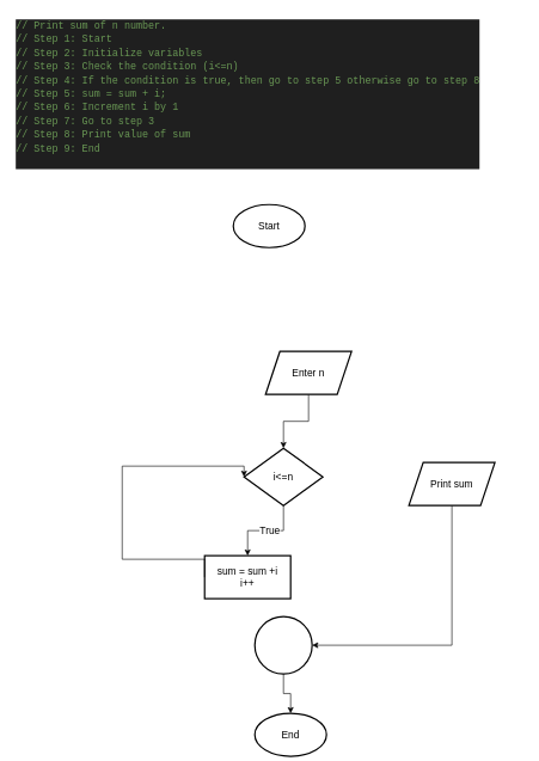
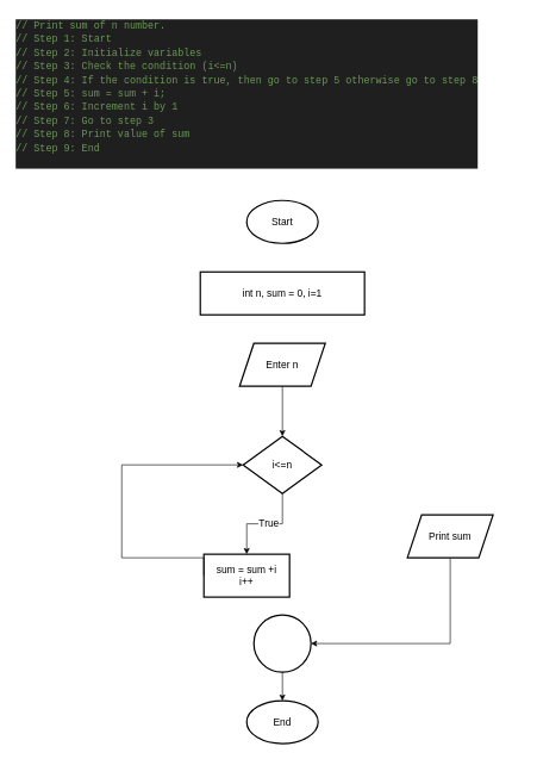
  <mxCell id="0" />
  <mxCell id="1" parent="0" />
  <mxCell id="2" value="&lt;div style=&quot;color: rgb(204, 204, 204); background-color: rgb(31, 31, 31); font-family: Consolas, &amp;quot;Courier New&amp;quot;, monospace; font-weight: normal; line-height: 19px; white-space: pre;&quot;&gt;&lt;div&gt;&lt;span style=&quot;color: #6a9955;&quot;&gt;// Print sum of n number.&lt;/span&gt;&lt;/div&gt;&lt;div&gt;&lt;span style=&quot;color: #6a9955;&quot;&gt;// Step 1: Start&lt;/span&gt;&lt;/div&gt;&lt;div&gt;&lt;span style=&quot;color: #6a9955;&quot;&gt;// Step 2: Initialize variables&lt;/span&gt;&lt;/div&gt;&lt;div&gt;&lt;span style=&quot;color: #6a9955;&quot;&gt;// Step 3: Check the condition (i&amp;lt;=n)&lt;/span&gt;&lt;/div&gt;&lt;div&gt;&lt;span style=&quot;color: #6a9955;&quot;&gt;// Step 4: If the condition is true, then go to step 5 otherwise go to step 8&lt;/span&gt;&lt;/div&gt;&lt;div&gt;&lt;span style=&quot;color: #6a9955;&quot;&gt;// Step 5: sum = sum + i;&lt;/span&gt;&lt;/div&gt;&lt;div&gt;&lt;span style=&quot;color: #6a9955;&quot;&gt;// Step 6: Increment i by 1&lt;/span&gt;&lt;/div&gt;&lt;div&gt;&lt;span style=&quot;color: #6a9955;&quot;&gt;// Step 7: Go to step 3&lt;/span&gt;&lt;/div&gt;&lt;div&gt;&lt;span style=&quot;color: #6a9955;&quot;&gt;// Step 8: Print value of sum&lt;/span&gt;&lt;/div&gt;&lt;div&gt;&lt;span style=&quot;color: #6a9955;&quot;&gt;// Step 9: End&lt;/span&gt;&lt;/div&gt;&lt;br&gt;&lt;/div&gt;" style="text;whiteSpace=wrap;html=1;fontSize=14;" vertex="1" parent="1"><mxGeometry x="20" y="20" width="710" height="230" as="geometry" /></mxCell>
- <mxCell id="3" value="Start" style="strokeWidth=2;html=1;shape=mxgraph.flowchart.start_1;whiteSpace=wrap;fontSize=14;" vertex="1" parent="1"><mxGeometry x="325" y="285" width="100" height="60" as="geometry" /></mxCell>
- <mxCell id="4" value="End" style="strokeWidth=2;html=1;shape=mxgraph.flowchart.start_1;whiteSpace=wrap;fontSize=14;" vertex="1" parent="1"><mxGeometry x="355" y="995" width="100" height="60" as="geometry" /></mxCell>
+ <mxCell id="3" value="Start" style="strokeWidth=2;html=1;shape=mxgraph.flowchart.start_1;whiteSpace=wrap;fontSize=14;" vertex="1" parent="1"><mxGeometry x="345" y="280" width="100" height="60" as="geometry" /></mxCell>
+ <mxCell id="4" value="End" style="strokeWidth=2;html=1;shape=mxgraph.flowchart.start_1;whiteSpace=wrap;fontSize=14;" vertex="1" parent="1"><mxGeometry x="345" y="980" width="100" height="60" as="geometry" /></mxCell>
+ <mxCell id="5" value="int n, sum = 0, i=1" style="whiteSpace=wrap;html=1;strokeWidth=2;fontSize=14;" vertex="1" parent="1"><mxGeometry x="280" y="380" width="230" height="60" as="geometry" /></mxCell>
  <mxCell id="6" value="" style="edgeStyle=orthogonalEdgeStyle;rounded=0;orthogonalLoop=1;jettySize=auto;html=1;fontSize=14;" edge="1" parent="1" source="7" target="10"><mxGeometry relative="1" as="geometry" /></mxCell>
- <mxCell id="7" value="Enter n" style="shape=parallelogram;perimeter=parallelogramPerimeter;whiteSpace=wrap;html=1;fixedSize=1;strokeWidth=2;fontSize=14;" vertex="1" parent="1"><mxGeometry x="370" y="490" width="120" height="60" as="geometry" /></mxCell>
+ <mxCell id="7" value="Enter n" style="shape=parallelogram;perimeter=parallelogramPerimeter;whiteSpace=wrap;html=1;fixedSize=1;strokeWidth=2;fontSize=14;" vertex="1" parent="1"><mxGeometry x="335" y="480" width="120" height="60" as="geometry" /></mxCell>
  <mxCell id="8" value="" style="edgeStyle=orthogonalEdgeStyle;rounded=0;orthogonalLoop=1;jettySize=auto;html=1;fontSize=14;" edge="1" parent="1" source="10" target="11"><mxGeometry relative="1" as="geometry" /></mxCell>
  <mxCell id="9" value="True" style="edgeLabel;html=1;align=center;verticalAlign=middle;resizable=0;points=[];fontSize=14;" vertex="1" connectable="0" parent="8"><mxGeometry x="-0.087" y="-1" relative="1" as="geometry"><mxPoint as="offset" /></mxGeometry></mxCell>
- <mxCell id="10" value="i&amp;lt;=n" style="rhombus;whiteSpace=wrap;html=1;strokeWidth=2;fontSize=14;" vertex="1" parent="1"><mxGeometry x="340" y="625" width="110" height="80" as="geometry" /></mxCell>
+ <mxCell id="10" value="i&amp;lt;=n" style="rhombus;whiteSpace=wrap;html=1;strokeWidth=2;fontSize=14;" vertex="1" parent="1"><mxGeometry x="340" y="610" width="110" height="80" as="geometry" /></mxCell>
  <mxCell id="11" value="sum = sum +i&lt;div&gt;i++&lt;/div&gt;" style="whiteSpace=wrap;html=1;strokeWidth=2;fontSize=14;" vertex="1" parent="1"><mxGeometry x="285" y="775" width="120" height="60" as="geometry" /></mxCell>
  <mxCell id="12" value="" style="edgeStyle=orthogonalEdgeStyle;rounded=0;orthogonalLoop=1;jettySize=auto;html=1;fontSize=14;" edge="1" parent="1" source="13" target="16"><mxGeometry relative="1" as="geometry"><Array as="points"><mxPoint x="630" y="900" /></Array></mxGeometry></mxCell>
- <mxCell id="13" value="Print sum" style="shape=parallelogram;perimeter=parallelogramPerimeter;whiteSpace=wrap;html=1;fixedSize=1;strokeWidth=2;fontSize=14;" vertex="1" parent="1"><mxGeometry x="570" y="645" width="120" height="60" as="geometry" /></mxCell>
+ <mxCell id="13" value="Print sum" style="shape=parallelogram;perimeter=parallelogramPerimeter;whiteSpace=wrap;html=1;fixedSize=1;strokeWidth=2;fontSize=14;" vertex="1" parent="1"><mxGeometry x="570" y="720" width="120" height="60" as="geometry" /></mxCell>
  <mxCell id="14" value="" style="edgeStyle=orthogonalEdgeStyle;rounded=0;orthogonalLoop=1;jettySize=auto;html=1;entryX=0;entryY=0.5;entryDx=0;entryDy=0;exitX=0;exitY=0.5;exitDx=0;exitDy=0;fontSize=14;" edge="1" parent="1" source="11" target="10"><mxGeometry relative="1" as="geometry"><mxPoint x="330" y="750" as="sourcePoint" /><mxPoint x="150" y="907" as="targetPoint" /><Array as="points"><mxPoint x="170" y="780" /><mxPoint x="170" y="650" /></Array></mxGeometry></mxCell>
  <mxCell id="15" value="" style="edgeStyle=orthogonalEdgeStyle;rounded=0;orthogonalLoop=1;jettySize=auto;html=1;fontSize=14;" edge="1" parent="1" source="16" target="4"><mxGeometry relative="1" as="geometry" /></mxCell>
  <mxCell id="16" value="" style="ellipse;whiteSpace=wrap;html=1;strokeWidth=2;fontSize=14;" vertex="1" parent="1"><mxGeometry x="355" y="860" width="80" height="80" as="geometry" /></mxCell>
